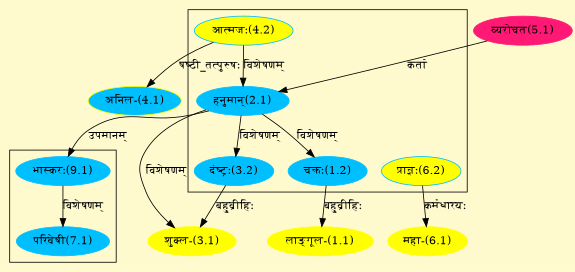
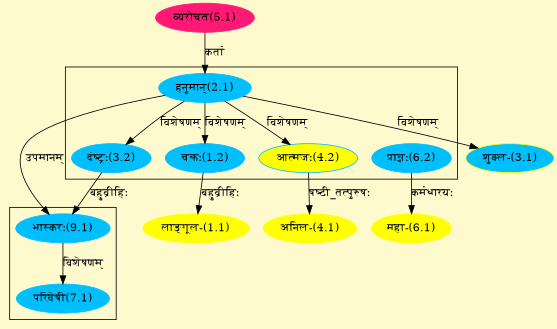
  digraph {
    bgcolor=lemonchiffon1
    compound=true
    rankdir=BT
    node [color="#00BFFF" style=filled]
    edge [dir=back]
    n1 [label="चक्रः(1.2)"]
    n2 [label="हनुमान्(2.1)"]
    n3 [label="दंष्ट्रः(3.2)"]
    n4 [fillcolor="#FFFF00" label="आत्मजः(4.2)"]
-   n5 [label="प्राज्ञः(6.2)" fillcolor="#FFFF00"]
+   n5 [label="प्राज्ञः(6.2)"]
    n6 [label="परिवेषी(7.1)"]
    n7 [label="भास्करः(9.1)"]
    n8 [color="#FF1975" label="व्यरोचत(5.1)"]
    n9 [color="#FFFF00" label="लाङ्गूल-(1.1)"]
-   n10 [color="#FFFF00" label="शुक्ल-(3.1)"]
-   n11 [color="#FFFF00" label="अनिल-(4.1)" fillcolor="#00BFFF"]
+   n10 [color="#FFFF00" label="शुक्ल-(3.1)" fillcolor="#00BFFF"]
+   n11 [color="#FFFF00" label="अनिल-(4.1)"]
    n12 [color="#FFFF00" label="महा-(6.1)"]
    subgraph cluster_1 {
      n1
      n2
      n3
      n4
      n5
    }
    subgraph cluster_2 {
      n6
      n7
    }
    n1 -> n2 [label="विशेषणम्"]
    n2 -> n8 [label="कर्ता"]
    n3 -> n2 [label="विशेषणम्"]
-   n2 -> n4 [label="विशेषणम्"]
+   n4 -> n2 [label="विशेषणम्"]
    n6 -> n7 [label="विशेषणम्"]
    n7 -> n2 [label="उपमानम्"]
    n9 -> n1 [label="बहुव्रीहिः"]
    n10 -> n2 [label="विशेषणम्"]
-   n10 -> n3 [label="बहुव्रीहिः"]
+   n7 -> n3 [label="बहुव्रीहिः"]
    n11 -> n4 [label="षष्ठी_तत्पुरुषः"]
    n12 -> n5 [label="कर्मधारयः"]
  }
